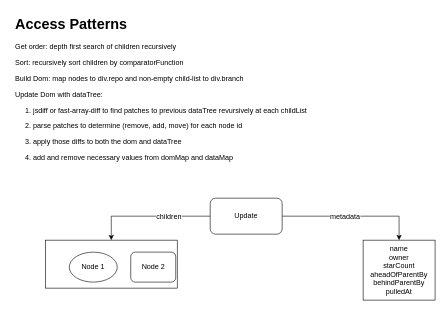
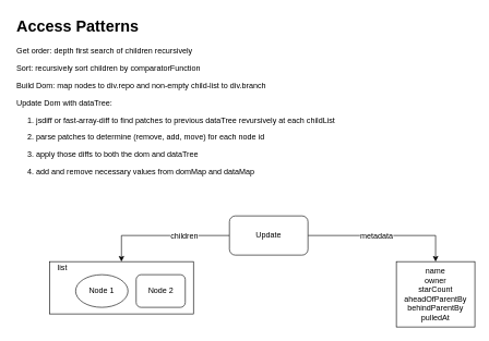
  <mxCell id="0" />
  <mxCell id="1" parent="0" />
  <mxCell id="2" value="" style="rounded=0;whiteSpace=wrap;html=1;" parent="1" vertex="1"><mxGeometry x="75" y="400" width="220" height="80" as="geometry" /></mxCell>
  <mxCell id="3" style="edgeStyle=orthogonalEdgeStyle;rounded=0;orthogonalLoop=1;jettySize=auto;html=1;exitX=0;exitY=0.5;exitDx=0;exitDy=0;entryX=0.5;entryY=0;entryDx=0;entryDy=0;" parent="1" source="7" target="2" edge="1"><mxGeometry relative="1" as="geometry" /></mxCell>
  <mxCell id="4" value="children" style="text;html=1;resizable=0;points=[];align=center;verticalAlign=middle;labelBackgroundColor=#ffffff;" parent="3" vertex="1" connectable="0"><mxGeometry x="-0.313" relative="1" as="geometry"><mxPoint as="offset" /></mxGeometry></mxCell>
  <mxCell id="5" style="edgeStyle=orthogonalEdgeStyle;rounded=0;orthogonalLoop=1;jettySize=auto;html=1;" parent="1" source="7" target="10" edge="1"><mxGeometry relative="1" as="geometry" /></mxCell>
  <mxCell id="6" value="metadata" style="text;html=1;resizable=0;points=[];align=center;verticalAlign=middle;labelBackgroundColor=#ffffff;" parent="5" vertex="1" connectable="0"><mxGeometry x="-0.115" y="-1" relative="1" as="geometry"><mxPoint as="offset" /></mxGeometry></mxCell>
  <mxCell id="7" value="Update" style="rounded=1;whiteSpace=wrap;html=1;" parent="1" vertex="1"><mxGeometry x="350" y="330" width="120" height="60" as="geometry" /></mxCell>
  <mxCell id="8" value="Node 1" style="ellipse;whiteSpace=wrap;html=1;" parent="1" vertex="1"><mxGeometry x="115" y="420" width="80" height="50" as="geometry" /></mxCell>
- <mxCell id="9" value="Node 2" style="rounded=1;whiteSpace=wrap;html=1;" parent="1" vertex="1"><mxGeometry x="217.5" y="420" width="75" height="50" as="geometry" /></mxCell>
+ <mxCell id="9" value="Node 2" style="rounded=1;whiteSpace=wrap;html=1;" parent="1" vertex="1"><mxGeometry x="207.5" y="420" width="75" height="50" as="geometry" /></mxCell>
  <mxCell id="10" value="name&lt;br&gt;owner&lt;br&gt;starCount&lt;br&gt;aheadOfParentBy&lt;br&gt;behindParentBy&lt;br&gt;pulledAt" style="rounded=0;whiteSpace=wrap;html=1;" parent="1" vertex="1"><mxGeometry x="605" y="400" width="120" height="100" as="geometry" /></mxCell>
+ <mxCell id="11" value="list" style="text;html=1;strokeColor=none;fillColor=none;align=center;verticalAlign=middle;whiteSpace=wrap;rounded=0;" parent="1" vertex="1"><mxGeometry x="75" y="400" width="40" height="20" as="geometry" /></mxCell>
  <mxCell id="12" value="&lt;h1&gt;Access Patterns&lt;/h1&gt;&lt;p&gt;Get order: depth first search of children recursively&lt;/p&gt;&lt;p&gt;Sort: recursively sort children by comparatorFunction&lt;/p&gt;&lt;p&gt;Build Dom: map nodes to div.repo and non-empty child-list to div.branch&lt;/p&gt;&lt;p&gt;Update Dom with dataTree:&lt;/p&gt;&lt;p&gt;&amp;nbsp; &amp;nbsp; &amp;nbsp;1. jsdiff or fast-array-diff to find patches to previous dataTree revursively at each childList&lt;/p&gt;&lt;p&gt;&amp;nbsp; &amp;nbsp; &amp;nbsp;2. parse patches to determine (remove, add, move) for each node id&lt;/p&gt;&lt;p&gt;&amp;nbsp; &amp;nbsp; &amp;nbsp;3. apply those diffs to both the dom and dataTree&lt;/p&gt;&lt;p&gt;&amp;nbsp; &amp;nbsp; &amp;nbsp;4. add and remove necessary values from domMap and dataMap&lt;/p&gt;" style="text;html=1;strokeColor=none;fillColor=none;spacing=5;spacingTop=-20;whiteSpace=wrap;overflow=hidden;rounded=0;" parent="1" vertex="1"><mxGeometry x="20" y="20" width="505" height="250" as="geometry" /></mxCell>
